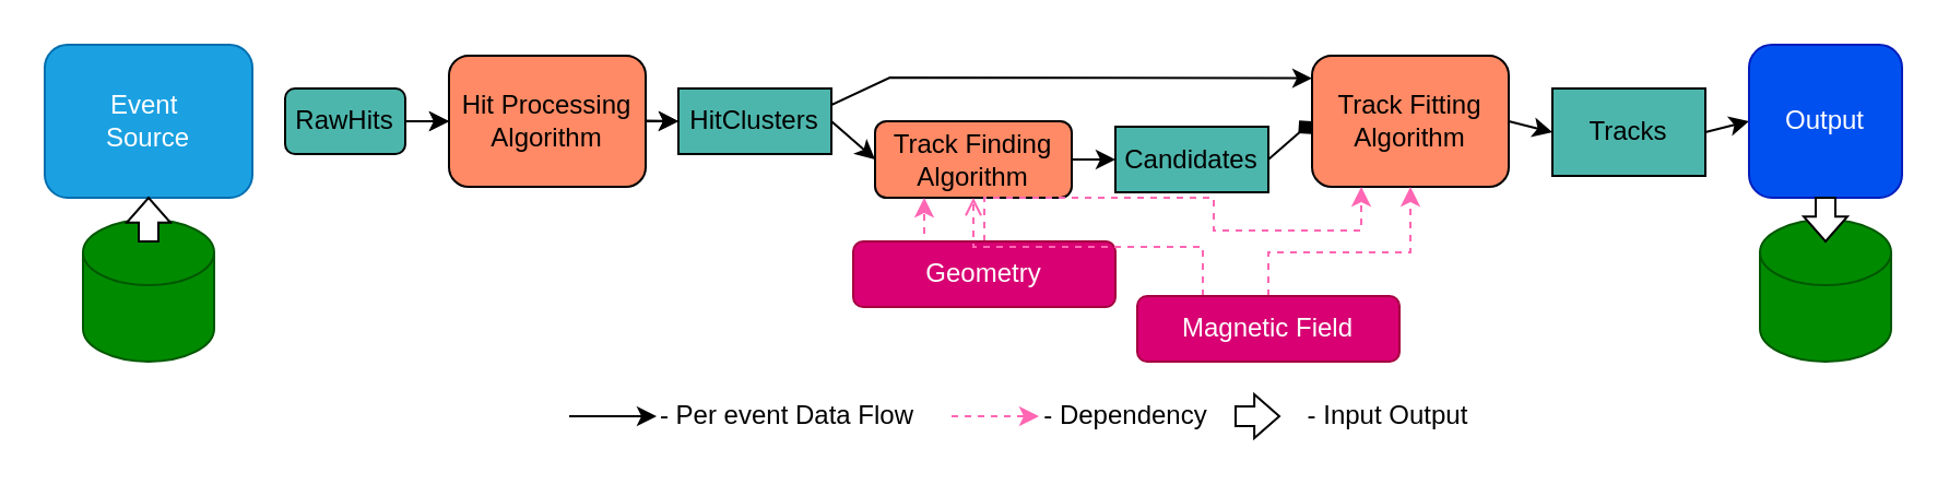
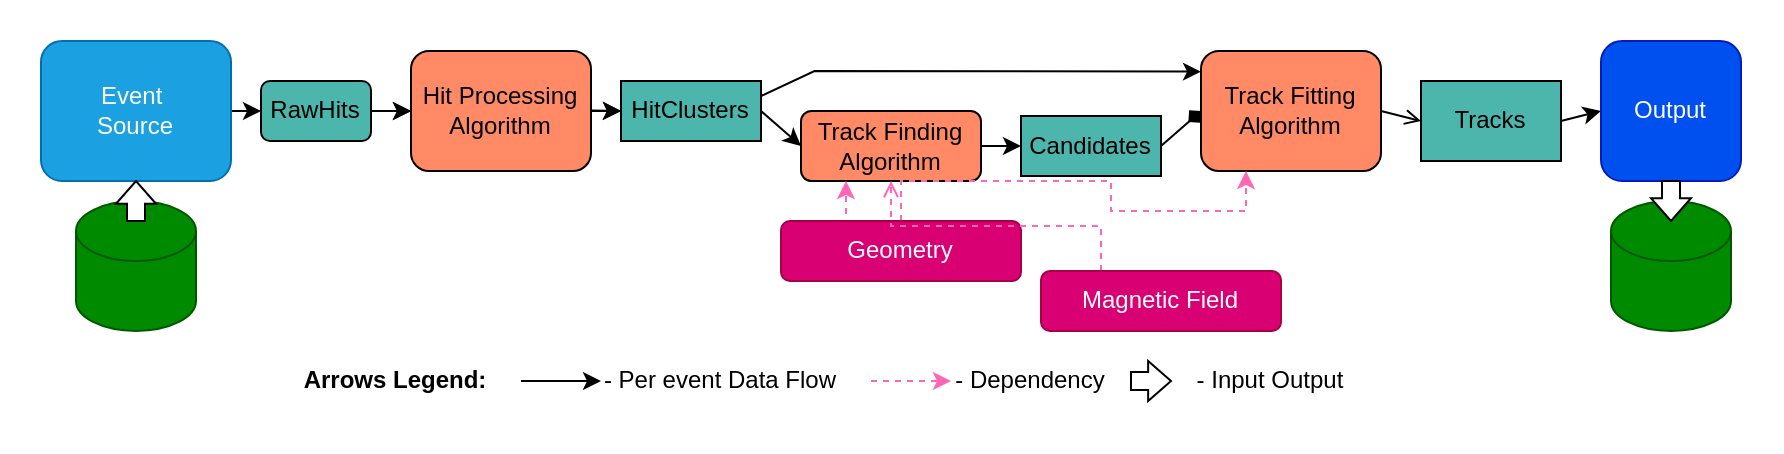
  <mxCell id="0" />
  <mxCell id="1" parent="0" />
  <mxCell id="2" value="" style="edgeStyle=orthogonalEdgeStyle;rounded=0;orthogonalLoop=1;jettySize=auto;html=1;" parent="1" source="3" target="5" edge="1"><mxGeometry relative="1" as="geometry" /></mxCell>
  <mxCell id="3" value="RawHits" style="whiteSpace=wrap;html=1;fillColor=#4DB6AC;rounded=1;" parent="1" vertex="1"><mxGeometry x="130" y="40" width="55" height="30" as="geometry" /></mxCell>
  <mxCell id="4" value="" style="edgeStyle=orthogonalEdgeStyle;rounded=0;orthogonalLoop=1;jettySize=auto;html=1;" parent="1" source="5" target="6" edge="1"><mxGeometry relative="1" as="geometry" /></mxCell>
  <mxCell id="5" value="Hit Processing Algorithm" style="rounded=1;whiteSpace=wrap;html=1;fillColor=#FF8A65;" parent="1" vertex="1"><mxGeometry x="205" y="25" width="90" height="60" as="geometry" /></mxCell>
  <mxCell id="6" value="HitClusters" style="rounded=0;whiteSpace=wrap;html=1;fillColor=#4DB6AC;" parent="1" vertex="1"><mxGeometry x="310" y="40" width="70" height="30" as="geometry" /></mxCell>
  <mxCell id="7" value="Track Finding&lt;div&gt;Algorithm&lt;/div&gt;" style="rounded=1;whiteSpace=wrap;html=1;fillColor=#FF8A65;" parent="1" vertex="1"><mxGeometry x="400" y="55" width="90" height="35" as="geometry" /></mxCell>
  <mxCell id="8" value="Candidates" style="rounded=0;whiteSpace=wrap;html=1;fillColor=#4DB6AC;" parent="1" vertex="1"><mxGeometry x="510" y="57.5" width="70" height="30" as="geometry" /></mxCell>
  <mxCell id="9" value="Track Fitting&lt;div&gt;Algorithm&lt;/div&gt;" style="rounded=1;whiteSpace=wrap;html=1;fillColor=#FF8A65;" parent="1" vertex="1"><mxGeometry x="600" y="25" width="90" height="60" as="geometry" /></mxCell>
  <mxCell id="10" style="edgeStyle=none;rounded=0;orthogonalLoop=1;jettySize=auto;html=1;exitX=1;exitY=0.5;exitDx=0;exitDy=0;entryX=0;entryY=0.5;entryDx=0;entryDy=0;" parent="1" source="11" target="22" edge="1"><mxGeometry relative="1" as="geometry" /></mxCell>
  <mxCell id="11" value="Tracks" style="rounded=0;whiteSpace=wrap;html=1;fillColor=#4DB6AC;" parent="1" vertex="1"><mxGeometry x="710" y="40" width="70" height="40" as="geometry" /></mxCell>
  <mxCell id="12" value="" style="endArrow=classic;html=1;rounded=0;exitX=1;exitY=0.5;exitDx=0;exitDy=0;entryX=0;entryY=0.5;entryDx=0;entryDy=0;" parent="1" source="3" target="5" edge="1"><mxGeometry width="50" height="50" relative="1" as="geometry"><mxPoint x="495" y="430" as="sourcePoint" /><mxPoint x="545" y="380" as="targetPoint" /></mxGeometry></mxCell>
  <mxCell id="13" value="" style="endArrow=classic;html=1;rounded=0;exitX=1;exitY=0.5;exitDx=0;exitDy=0;entryX=0;entryY=0.5;entryDx=0;entryDy=0;" parent="1" target="6" edge="1"><mxGeometry width="50" height="50" relative="1" as="geometry"><mxPoint x="295" y="54.76" as="sourcePoint" /><mxPoint x="325" y="54.76" as="targetPoint" /></mxGeometry></mxCell>
  <mxCell id="14" value="" style="endArrow=classic;html=1;rounded=0;exitX=1;exitY=0.5;exitDx=0;exitDy=0;entryX=0;entryY=0.5;entryDx=0;entryDy=0;" parent="1" target="7" edge="1"><mxGeometry width="50" height="50" relative="1" as="geometry"><mxPoint x="380" y="55" as="sourcePoint" /><mxPoint x="375" y="64.5" as="targetPoint" /></mxGeometry></mxCell>
  <mxCell id="15" value="" style="endArrow=classic;html=1;rounded=0;exitX=1;exitY=0.5;exitDx=0;exitDy=0;entryX=0;entryY=0.5;entryDx=0;entryDy=0;" parent="1" source="7" target="8" edge="1"><mxGeometry width="50" height="50" relative="1" as="geometry"><mxPoint x="355" y="74.5" as="sourcePoint" /><mxPoint x="385" y="74.5" as="targetPoint" /></mxGeometry></mxCell>
  <mxCell id="16" value="" style="endArrow=diamond;html=1;rounded=0;exitX=1;exitY=0.5;exitDx=0;exitDy=0;entryX=0;entryY=0.5;entryDx=0;entryDy=0;" parent="1" source="8" target="9" edge="1"><mxGeometry width="50" height="50" relative="1" as="geometry"><mxPoint x="365" y="84.5" as="sourcePoint" /><mxPoint x="395" y="84.5" as="targetPoint" /></mxGeometry></mxCell>
- <mxCell id="17" value="" style="endArrow=classic;html=1;rounded=0;exitX=1;exitY=0.5;exitDx=0;exitDy=0;entryX=0;entryY=0.5;entryDx=0;entryDy=0;" parent="1" source="9" target="11" edge="1"><mxGeometry width="50" height="50" relative="1" as="geometry"><mxPoint x="375" y="94.5" as="sourcePoint" /><mxPoint x="405" y="94.5" as="targetPoint" /></mxGeometry></mxCell>
+ <mxCell id="17" value="" style="endArrow=open;html=1;rounded=0;exitX=1;exitY=0.5;exitDx=0;exitDy=0;entryX=0;entryY=0.5;entryDx=0;entryDy=0;" parent="1" source="9" target="11" edge="1"><mxGeometry width="50" height="50" relative="1" as="geometry"><mxPoint x="375" y="94.5" as="sourcePoint" /><mxPoint x="405" y="94.5" as="targetPoint" /></mxGeometry></mxCell>
  <mxCell id="18" style="edgeStyle=orthogonalEdgeStyle;rounded=0;orthogonalLoop=1;jettySize=auto;html=1;exitX=0.5;exitY=1;exitDx=0;exitDy=0;" parent="1" source="7" target="7" edge="1"><mxGeometry relative="1" as="geometry" /></mxCell>
  <mxCell id="19" value="" style="endArrow=classic;html=1;rounded=0;exitX=1;exitY=0.25;exitDx=0;exitDy=0;entryX=0.036;entryY=0.172;entryDx=0;entryDy=0;entryPerimeter=0;" parent="1" edge="1"><mxGeometry width="50" height="50" relative="1" as="geometry"><mxPoint x="380" y="47.5" as="sourcePoint" /><mxPoint x="600" y="35.32" as="targetPoint" /><Array as="points"><mxPoint x="406.76" y="35" /></Array></mxGeometry></mxCell>
+ <mxCell id="20" style="edgeStyle=orthogonalEdgeStyle;rounded=0;orthogonalLoop=1;jettySize=auto;html=1;exitX=1;exitY=0.5;exitDx=0;exitDy=0;entryX=0;entryY=0.5;entryDx=0;entryDy=0;" parent="1" source="21" target="3" edge="1"><mxGeometry relative="1" as="geometry" /></mxCell>
  <mxCell id="21" value="Event&amp;nbsp;&lt;div&gt;Source&lt;/div&gt;" style="rounded=1;whiteSpace=wrap;html=1;fillColor=#1ba1e2;fontColor=#ffffff;strokeColor=#006EAF;" parent="1" vertex="1"><mxGeometry y="20" width="95" height="70" as="geometry" x="20" /></mxCell>
  <mxCell id="22" value="Output" style="rounded=1;whiteSpace=wrap;html=1;fillColor=#0050ef;fontColor=#ffffff;strokeColor=#001DBC;" parent="1" vertex="1"><mxGeometry x="800" y="20" width="70" height="70" as="geometry" /></mxCell>
  <mxCell id="23" style="edgeStyle=orthogonalEdgeStyle;rounded=0;orthogonalLoop=1;jettySize=auto;html=1;exitX=0.5;exitY=0;exitDx=0;exitDy=0;entryX=0.25;entryY=1;entryDx=0;entryDy=0;fillColor=#e51400;strokeColor=#FF66B3;dashed=1;" parent="1" source="25" target="9" edge="1"><mxGeometry relative="1" as="geometry" /></mxCell>
  <mxCell id="24" style="edgeStyle=orthogonalEdgeStyle;rounded=0;orthogonalLoop=1;jettySize=auto;html=1;exitX=0.25;exitY=0;exitDx=0;exitDy=0;entryX=0.25;entryY=1;entryDx=0;entryDy=0;fillColor=#e51400;strokeColor=#FF66B3;dashed=1;" parent="1" source="25" target="7" edge="1"><mxGeometry relative="1" as="geometry" /></mxCell>
  <mxCell id="25" value="Geometry" style="rounded=1;whiteSpace=wrap;html=1;fillColor=#d80073;fontColor=#ffffff;strokeColor=#A50040;" parent="1" vertex="1"><mxGeometry x="390" y="110" width="120" height="30" as="geometry" /></mxCell>
  <mxCell id="26" value="" style="shape=cylinder3;whiteSpace=wrap;html=1;boundedLbl=1;backgroundOutline=1;size=15;fillColor=#008a00;fontColor=#ffffff;strokeColor=#005700;" parent="1" vertex="1"><mxGeometry x="37.5" y="100" width="60" height="65" as="geometry" /></mxCell>
  <mxCell id="27" value="" style="shape=cylinder3;whiteSpace=wrap;html=1;boundedLbl=1;backgroundOutline=1;size=15;fillColor=#008a00;fontColor=#ffffff;strokeColor=#005700;" parent="1" vertex="1"><mxGeometry x="805" y="100" width="60" height="65" as="geometry" /></mxCell>
  <mxCell id="28" value="" style="html=1;shadow=0;dashed=0;align=center;verticalAlign=middle;shape=mxgraph.arrows2.arrow;dy=0.55;dx=11.43;direction=north;notch=0;" parent="1" vertex="1"><mxGeometry x="57.5" y="90" width="20" height="20" as="geometry" /></mxCell>
  <mxCell id="29" value="" style="html=1;shadow=0;dashed=0;align=center;verticalAlign=middle;shape=mxgraph.arrows2.arrow;dy=0.55;dx=11.43;direction=north;notch=0;rotation=-180;" parent="1" vertex="1"><mxGeometry x="825" y="90" width="20" height="20" as="geometry" /></mxCell>
- <mxCell id="30" style="edgeStyle=orthogonalEdgeStyle;rounded=0;orthogonalLoop=1;jettySize=auto;html=1;exitX=0.5;exitY=0;exitDx=0;exitDy=0;entryX=0.5;entryY=1;entryDx=0;entryDy=0;fillColor=#e51400;strokeColor=#FF66B3;dashed=1;" parent="1" source="32" target="9" edge="1"><mxGeometry relative="1" as="geometry"><Array as="points"><mxPoint x="580" y="115" /><mxPoint x="645" y="115" /></Array></mxGeometry></mxCell>
  <mxCell id="31" style="edgeStyle=orthogonalEdgeStyle;rounded=0;orthogonalLoop=1;jettySize=auto;html=1;exitX=0.25;exitY=0;exitDx=0;exitDy=0;fillColor=#e51400;strokeColor=#FF66B3;dashed=1;endArrow=open;" parent="1" source="32" target="7" edge="1"><mxGeometry relative="1" as="geometry" /></mxCell>
  <mxCell id="32" value="Magnetic Field" style="rounded=1;whiteSpace=wrap;html=1;fillColor=#d80073;fontColor=#ffffff;strokeColor=#A50040;" parent="1" vertex="1"><mxGeometry x="520" y="135" width="120" height="30" as="geometry" /></mxCell>
  <mxCell id="33" value="" style="group" parent="1" vertex="1" connectable="0"><mxGeometry x="310" y="175" width="365" height="30" as="geometry" /></mxCell>
  <mxCell id="34" value="" style="group" parent="33" vertex="1" connectable="0"><mxGeometry x="125" width="120" height="30" as="geometry" /></mxCell>
  <mxCell id="35" value="" style="endArrow=classic;html=1;rounded=0;dashed=1;strokeColor=#FF66B3;" parent="34" target="36" edge="1"><mxGeometry width="50" height="50" relative="1" as="geometry"><mxPoint y="15" as="sourcePoint" /><mxPoint x="70" y="15" as="targetPoint" /></mxGeometry></mxCell>
  <mxCell id="36" value="- Dependency" style="text;html=1;align=center;verticalAlign=middle;whiteSpace=wrap;rounded=0;" parent="34" vertex="1"><mxGeometry x="40" width="80" height="30" as="geometry" /></mxCell>
  <mxCell id="37" value="" style="group" parent="33" vertex="1" connectable="0"><mxGeometry x="255" width="110" height="30" as="geometry" /></mxCell>
  <mxCell id="38" value="" style="html=1;shadow=0;dashed=0;align=center;verticalAlign=middle;shape=mxgraph.arrows2.arrow;dy=0.55;dx=11.43;direction=north;notch=0;rotation=90;" parent="37" vertex="1"><mxGeometry y="5" width="20" height="20" as="geometry" /></mxCell>
  <mxCell id="39" value="- Input Output" style="text;html=1;align=center;verticalAlign=middle;whiteSpace=wrap;rounded=0;" parent="37" vertex="1"><mxGeometry x="30" width="80" height="30" as="geometry" /></mxCell>
+ <mxCell id="40" value="&lt;b&gt;Arrows Legend:&lt;/b&gt;" style="text;html=1;align=center;verticalAlign=middle;whiteSpace=wrap;rounded=0;" parent="1" vertex="1"><mxGeometry x="150" y="175" width="95" height="30" as="geometry" /></mxCell>
  <mxCell id="41" value="" style="group" parent="1" vertex="1" connectable="0"><mxGeometry x="260" y="175" width="160" height="30" as="geometry" /></mxCell>
  <mxCell id="42" value="" style="endArrow=classic;html=1;rounded=0;" parent="41" target="43" edge="1"><mxGeometry width="50" height="50" relative="1" as="geometry"><mxPoint y="15" as="sourcePoint" /><mxPoint x="70" y="15" as="targetPoint" /></mxGeometry></mxCell>
  <mxCell id="43" value="- Per event Data Flow" style="text;html=1;align=center;verticalAlign=middle;whiteSpace=wrap;rounded=0;" parent="41" vertex="1"><mxGeometry x="40" width="120" height="30" as="geometry" /></mxCell>
